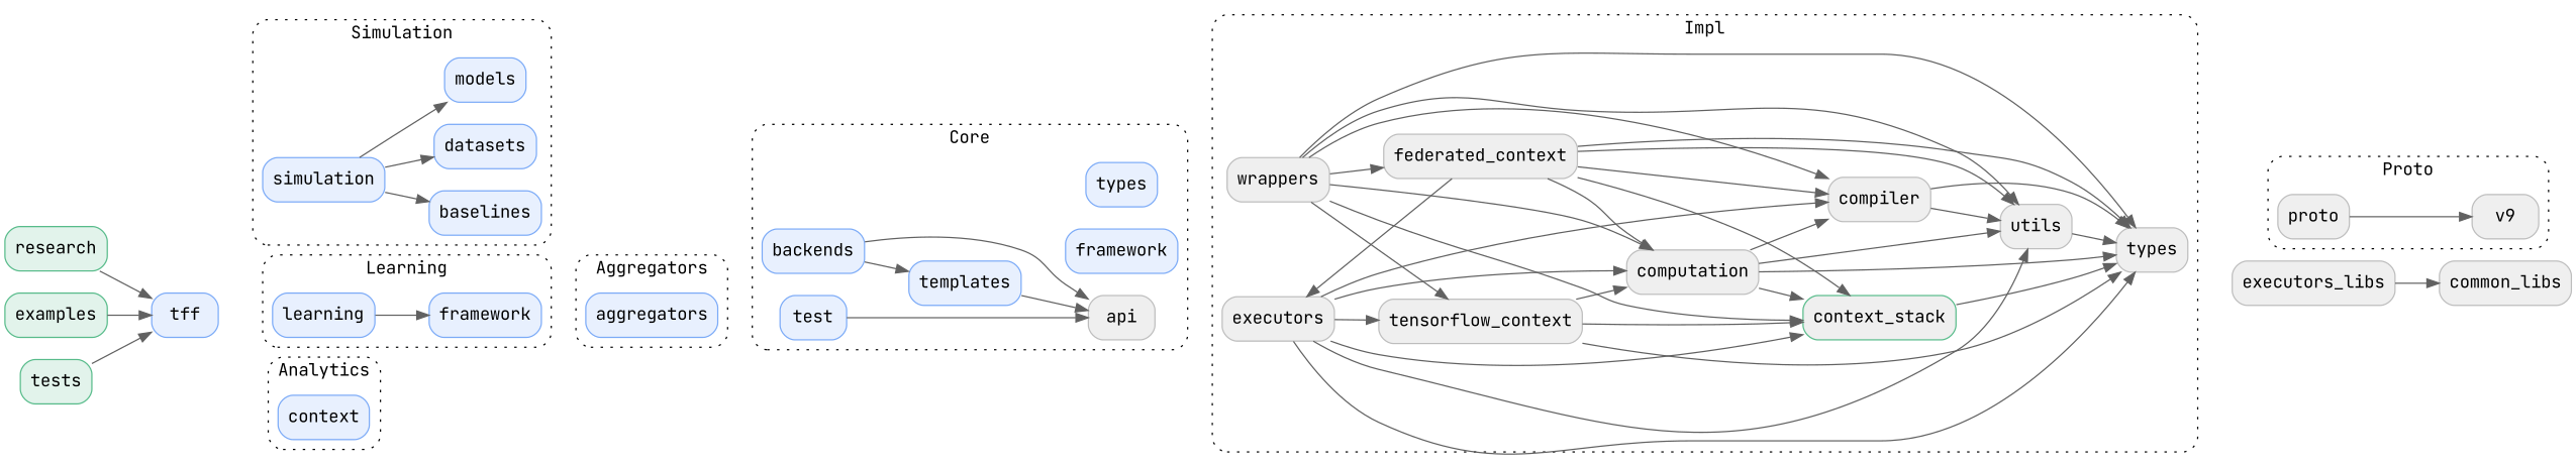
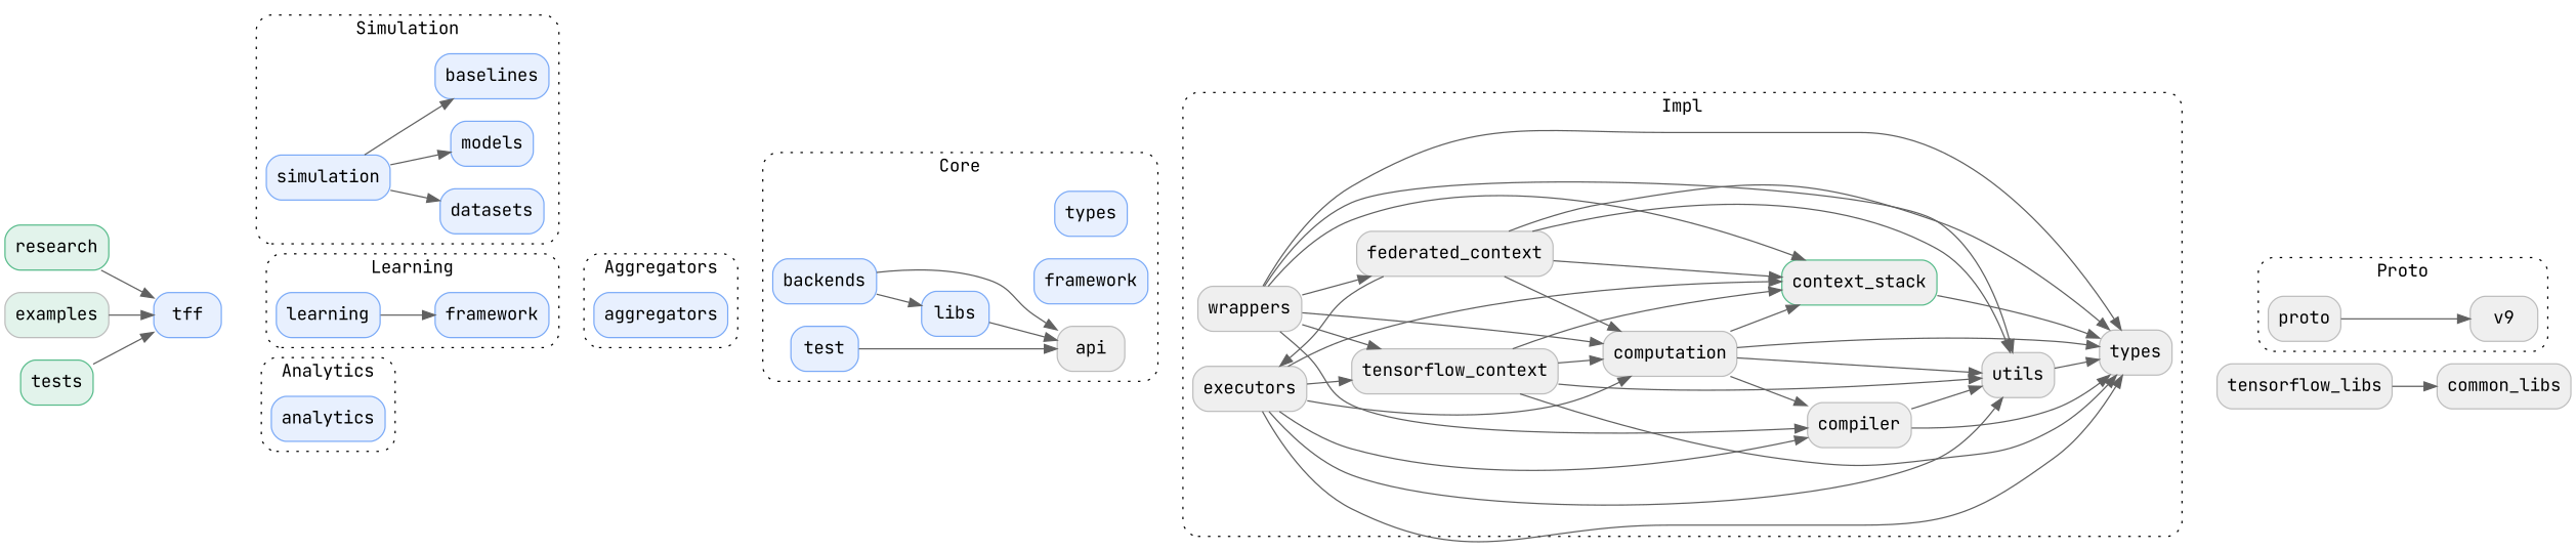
  digraph {
    fontname="JetBrains Mono"
    newrank=true
    rankdir=LR
    style="dotted,rounded"
    node [color="#7BAAF7" fillcolor="#E8F0FE" fontname="JetBrains Mono" shape=box style="rounded,filled"]
    edge [color="#616161" fontname="JetBrains Mono"]
    research [color="#57BB8A" fillcolor="#E2F3EB"]
-   examples [color="#57BB8A" fillcolor="#E2F3EB"]
+   examples [color="#bdbdbd" fillcolor="#E2F3EB"]
    tests [color="#57BB8A" fillcolor="#E2F3EB"]
    tff
    simulation
    learning
-   analytics [label=context]
+   analytics
    n8 [label=baselines]
    n9 [label=datasets]
    n10 [label=models]
    n11 [label=framework]
    aggregators
    n13 [label=backends]
    n14 [label=test]
-   n15 [label=templates]
+   n15 [label=libs]
    n16 [color="#bdbdbd" fillcolor="#efefef" label=api]
    n17 [label=framework]
    n18 [label=types]
    n19 [color="#bdbdbd" fillcolor="#efefef" label=wrappers]
    n20 [color="#bdbdbd" fillcolor="#efefef" label=executors]
    n21 [color="#bdbdbd" fillcolor="#efefef" label=tensorflow_context]
    n22 [color="#bdbdbd" fillcolor="#efefef" label=federated_context]
    n23 [color="#bdbdbd" fillcolor="#efefef" label=computation]
    n24 [color="#bdbdbd" fillcolor="#efefef" label=compiler]
    n25 [color="#57BB8A" fillcolor="#efefef" label=context_stack]
    n26 [color="#bdbdbd" fillcolor="#efefef" label=utils]
    n27 [color="#bdbdbd" fillcolor="#efefef" label=types]
    proto [color="#bdbdbd" fillcolor="#efefef"]
-   tensorflow_libs [color="#bdbdbd" fillcolor="#efefef" label=executors_libs]
+   tensorflow_libs [color="#bdbdbd" fillcolor="#efefef"]
    common_libs [color="#bdbdbd" fillcolor="#efefef"]
    n31 [color="#bdbdbd" fillcolor="#efefef" label=v9]
    subgraph sub_1 {
      rank=same
      research
      examples
      tests
    }
    subgraph sub_2 {
      rank=same
      tff
    }
    subgraph sub_3 {
      rank=same
      simulation
      learning
      analytics
    }
    subgraph sub_4 {
      rank=same
      n8
      n9
      n10
      n11
    }
    subgraph sub_5 {
      rank=same
      aggregators
    }
    subgraph sub_6 {
      rank=same
      n13
      n14
    }
    subgraph sub_7 {
      rank=same
      n15
    }
    subgraph sub_8 {
      rank=same
      n16
      n17
      n18
    }
    subgraph sub_9 {
      rank=same
      n19
      n20
    }
    subgraph sub_10 {
      rank=same
      n21
      n22
    }
    subgraph sub_11 {
      rank=same
      n23
    }
    subgraph sub_12 {
      rank=same
      n24
      n25
    }
    subgraph sub_13 {
      rank=same
      n26
    }
    subgraph sub_14 {
      rank=same
      n27
    }
    subgraph sub_15 {
      rank=same
      proto
      tensorflow_libs
    }
    subgraph sub_16 {
      rank=same
      common_libs
    }
    subgraph cluster_17 {
      label=Simulation
      simulation
      n8
      n9
      n10
    }
    subgraph cluster_18 {
      label=Learning
      learning
      n11
    }
    subgraph cluster_19 {
      label=Analytics
      analytics
    }
    subgraph cluster_20 {
      label=Aggregators
      aggregators
    }
    subgraph cluster_21 {
      label=Core
      n13
      n14
      n15
      n16
      n17
      n18
    }
    subgraph cluster_22 {
      label=Impl
      n19
      n20
      n21
      n22
      n23
      n24
      n25
      n26
      n27
    }
    subgraph cluster_23 {
      label=Proto
      proto
      n31
    }
    research -> tff
    examples -> tff
    tests -> tff
    tff -> simulation [arrowhead=none style=invisible]
    tff -> learning [arrowhead=none style=invisible]
    tff -> analytics [arrowhead=none style=invisible]
    simulation -> n8
    simulation -> n9
    simulation -> n10
    learning -> n11
    analytics -> aggregators [arrowhead=none style=invisible]
    n9 -> aggregators [arrowhead=none style=invisible]
    n11 -> aggregators [arrowhead=none style=invisible]
    aggregators -> n13 [arrowhead=none style=invisible]
    aggregators -> n14 [arrowhead=none style=invisible]
    n13 -> n15
    n13 -> n16
    n14 -> n16
    n15 -> n16
    n16 -> n17 [arrowhead=none style=invisible]
    n16 -> n19 [arrowhead=none style=invisible]
    n16 -> n20 [arrowhead=none style=invisible]
    n17 -> n18 [arrowhead=none style=invisible]
    n19 -> n21
    n19 -> n22
    n19 -> n23
    n19 -> n24
    n19 -> n25
    n19 -> n26
    n19 -> n27
    n20 -> n21
    n20 -> n23
    n20 -> n24
    n20 -> n25
    n20 -> n26
    n20 -> n27
    n21 -> n23
    n21 -> n25
+   n21 -> n26
    n21 -> n27
    n22 -> n20
    n22 -> n23
-   n22 -> n24
    n22 -> n25
    n22 -> n26
    n22 -> n27
    n23 -> n24
    n23 -> n25
    n23 -> n26
    n23 -> n27
    n24 -> n26
    n24 -> n27
    n25 -> n27
    n26 -> n27
    n27 -> proto [arrowhead=none style=invisible]
    n27 -> tensorflow_libs [arrowhead=none style=invisible]
    proto -> n31
    tensorflow_libs -> common_libs
  }
